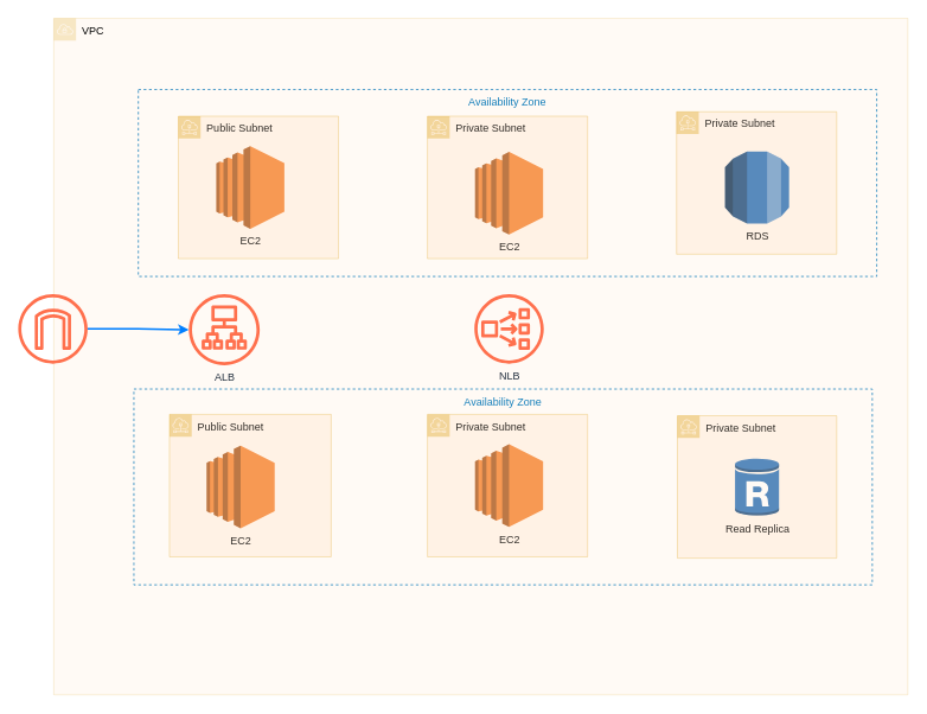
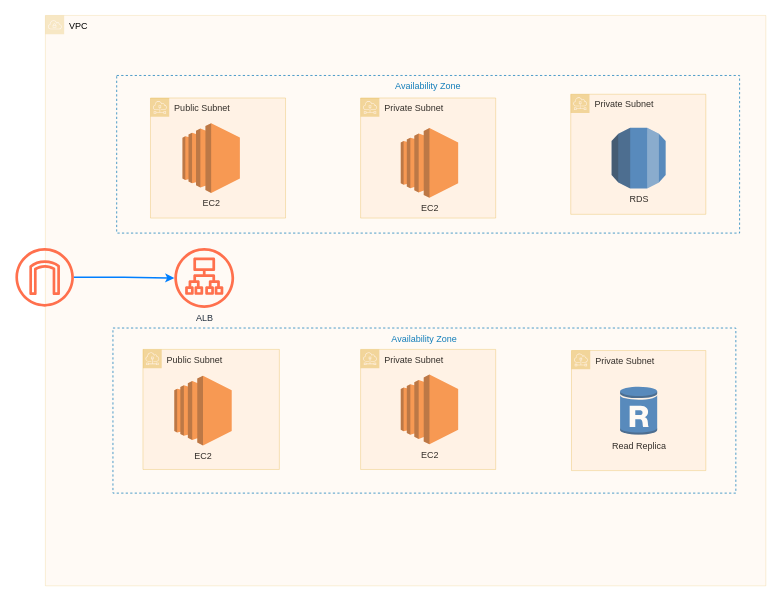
  <mxCell id="0" />
  <mxCell id="1" parent="0" />
  <mxCell id="2" value="Public Subnet" style="sketch=0;outlineConnect=0;html=1;whiteSpace=wrap;fontSize=12;fontStyle=0;shape=mxgraph.aws4.group;grIcon=mxgraph.aws4.group_subnet;strokeColor=#d79b00;fillColor=#ffe6cc;verticalAlign=top;align=left;spacingLeft=30;dashed=0;opacity=40;strokeOpacity=100;fillOpacity=100;" vertex="1" parent="1"><mxGeometry x="200" y="130" width="180" height="160" as="geometry" /></mxCell>
  <mxCell id="3" value="EC2" style="outlineConnect=0;dashed=0;verticalLabelPosition=bottom;verticalAlign=top;align=center;html=1;shape=mxgraph.aws3.ec2;fillColor=#F58534;gradientColor=none;" vertex="1" parent="1"><mxGeometry x="242.63" y="163.5" width="76.5" height="93" as="geometry" /></mxCell>
  <mxCell id="4" value="Private Subnet" style="sketch=0;outlineConnect=0;html=1;whiteSpace=wrap;fontSize=12;fontStyle=0;shape=mxgraph.aws4.group;grIcon=mxgraph.aws4.group_subnet;strokeColor=#d79b00;fillColor=#ffe6cc;verticalAlign=top;align=left;spacingLeft=30;dashed=0;opacity=40;" vertex="1" parent="1"><mxGeometry x="480" y="130" width="180" height="160" as="geometry" /></mxCell>
  <mxCell id="5" value="Private Subnet" style="sketch=0;outlineConnect=0;html=1;whiteSpace=wrap;fontSize=12;fontStyle=0;shape=mxgraph.aws4.group;grIcon=mxgraph.aws4.group_subnet;strokeColor=#d79b00;fillColor=#ffe6cc;verticalAlign=top;align=left;spacingLeft=30;dashed=0;fillStyle=auto;opacity=40;" vertex="1" parent="1"><mxGeometry x="480" y="465" width="180" height="160" as="geometry" /></mxCell>
  <mxCell id="6" value="Private Subnet" style="sketch=0;outlineConnect=0;html=1;whiteSpace=wrap;fontSize=12;fontStyle=0;shape=mxgraph.aws4.group;grIcon=mxgraph.aws4.group_subnet;strokeColor=#d79b00;fillColor=#ffe6cc;verticalAlign=top;align=left;spacingLeft=30;dashed=0;opacity=40;" vertex="1" parent="1"><mxGeometry x="760" y="125" width="180" height="160" as="geometry" /></mxCell>
  <mxCell id="7" value="Private Subnet" style="sketch=0;outlineConnect=0;html=1;whiteSpace=wrap;fontSize=12;fontStyle=0;shape=mxgraph.aws4.group;grIcon=mxgraph.aws4.group_subnet;strokeColor=#d79b00;fillColor=#ffe6cc;verticalAlign=top;align=left;spacingLeft=30;dashed=0;opacity=40;" vertex="1" parent="1"><mxGeometry x="761" y="466.5" width="179" height="160" as="geometry" /></mxCell>
  <mxCell id="8" value="EC2" style="outlineConnect=0;dashed=0;verticalLabelPosition=bottom;verticalAlign=top;align=center;html=1;shape=mxgraph.aws3.ec2;fillColor=#F58534;gradientColor=none;" vertex="1" parent="1"><mxGeometry x="533.5" y="170" width="76.5" height="93" as="geometry" /></mxCell>
  <mxCell id="9" value="EC2" style="outlineConnect=0;dashed=0;verticalLabelPosition=bottom;verticalAlign=top;align=center;html=1;shape=mxgraph.aws3.ec2;fillColor=#F58534;gradientColor=none;fillStyle=auto;" vertex="1" parent="1"><mxGeometry x="533.5" y="498.5" width="76.5" height="93" as="geometry" /></mxCell>
  <mxCell id="10" value="RDS" style="outlineConnect=0;dashed=0;verticalLabelPosition=bottom;verticalAlign=top;align=center;html=1;shape=mxgraph.aws3.rds;fillColor=#2E73B8;gradientColor=none;" vertex="1" parent="1"><mxGeometry x="814.5" y="169.5" width="72" height="81" as="geometry" /></mxCell>
  <mxCell id="11" value="Read Replica" style="outlineConnect=0;dashed=0;verticalLabelPosition=bottom;verticalAlign=top;align=center;html=1;shape=mxgraph.aws3.rds_db_instance_read_replica;fillColor=#2E73B8;gradientColor=none;" vertex="1" parent="1"><mxGeometry x="825.75" y="513.5" width="49.5" height="66" as="geometry" /></mxCell>
  <mxCell id="12" value="Public Subnet" style="sketch=0;outlineConnect=0;html=1;whiteSpace=wrap;fontSize=12;fontStyle=0;shape=mxgraph.aws4.group;grIcon=mxgraph.aws4.group_subnet;strokeColor=#d79b00;fillColor=#ffe6cc;verticalAlign=top;align=left;spacingLeft=30;dashed=0;fillStyle=auto;opacity=40;" vertex="1" parent="1"><mxGeometry x="190" y="465" width="181.75" height="160" as="geometry" /></mxCell>
  <mxCell id="13" value="EC2" style="outlineConnect=0;dashed=0;verticalLabelPosition=bottom;verticalAlign=top;align=center;html=1;shape=mxgraph.aws3.ec2;fillColor=#F58534;gradientColor=none;fillStyle=auto;" vertex="1" parent="1"><mxGeometry x="231.75" y="500" width="76.5" height="93" as="geometry" /></mxCell>
  <mxCell id="14" value="VPC" style="sketch=0;outlineConnect=0;html=1;whiteSpace=wrap;fontSize=12;fontStyle=0;shape=mxgraph.aws4.group;grIcon=mxgraph.aws4.group_vpc;strokeColor=#d79b00;fillColor=#ffe6cc;verticalAlign=top;align=left;spacingLeft=30;dashed=0;opacity=20;" vertex="1" parent="1"><mxGeometry x="60" y="20" width="960" height="760" as="geometry" /></mxCell>
  <mxCell id="15" value="" style="sketch=0;outlineConnect=0;fontColor=#232F3E;gradientColor=none;fillColor=light-dark(#ff704d, #b17dff);strokeColor=none;dashed=0;verticalLabelPosition=bottom;verticalAlign=top;align=center;html=1;fontSize=12;fontStyle=0;aspect=fixed;pointerEvents=1;shape=mxgraph.aws4.internet_gateway;" vertex="1" parent="1"><mxGeometry x="20" y="330" width="78" height="78" as="geometry" /></mxCell>
- <mxCell id="16" value="ALB" style="sketch=0;outlineConnect=0;fontColor=#232F3E;gradientColor=none;fillColor=light-dark(#ff704d, #b17dff);strokeColor=none;dashed=0;verticalLabelPosition=bottom;verticalAlign=top;align=center;html=1;fontSize=12;fontStyle=0;aspect=fixed;pointerEvents=1;shape=mxgraph.aws4.application_load_balancer;" vertex="1" parent="1"><mxGeometry x="211.75" y="330" width="79.75" height="79.75" as="geometry" /></mxCell>
- <mxCell id="17" value="NLB" style="sketch=0;outlineConnect=0;fontColor=#232F3E;gradientColor=none;fillColor=light-dark(#FF704D,#B17DFF);strokeColor=none;dashed=0;verticalLabelPosition=bottom;verticalAlign=top;align=center;html=1;fontSize=12;fontStyle=0;aspect=fixed;pointerEvents=1;shape=mxgraph.aws4.network_load_balancer;" vertex="1" parent="1"><mxGeometry x="532.75" y="330" width="78" height="78" as="geometry" /></mxCell>
+ <mxCell id="16" value="ALB" style="sketch=0;outlineConnect=0;fontColor=#232F3E;gradientColor=none;fillColor=light-dark(#ff704d, #b17dff);strokeColor=none;dashed=0;verticalLabelPosition=bottom;verticalAlign=top;align=center;html=1;fontSize=12;fontStyle=0;aspect=fixed;pointerEvents=1;shape=mxgraph.aws4.application_load_balancer;" vertex="1" parent="1"><mxGeometry x="231.75" y="330" width="79.75" height="79.75" as="geometry" /></mxCell>
  <mxCell id="18" style="edgeStyle=orthogonalEdgeStyle;rounded=0;orthogonalLoop=1;jettySize=auto;html=1;strokeWidth=2;strokeColor=light-dark(#007FFF,#EDEDED);" edge="1" parent="1" source="15" target="16"><mxGeometry relative="1" as="geometry" /></mxCell>
  <mxCell id="19" value="Availability Zone" style="fillColor=none;strokeColor=#147EBA;dashed=1;verticalAlign=top;fontStyle=0;fontColor=#147EBA;whiteSpace=wrap;html=1;" vertex="1" parent="1"><mxGeometry x="150" y="436.5" width="830" height="220" as="geometry" /></mxCell>
  <mxCell id="20" value="Availability Zone" style="fillColor=none;strokeColor=#147EBA;dashed=1;verticalAlign=top;fontStyle=0;fontColor=#147EBA;whiteSpace=wrap;html=1;" vertex="1" parent="1"><mxGeometry x="155" y="100" width="830" height="210" as="geometry" /></mxCell>
